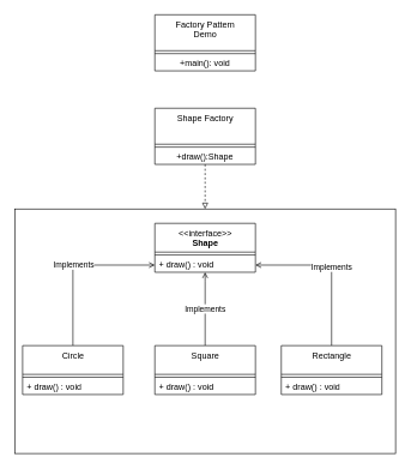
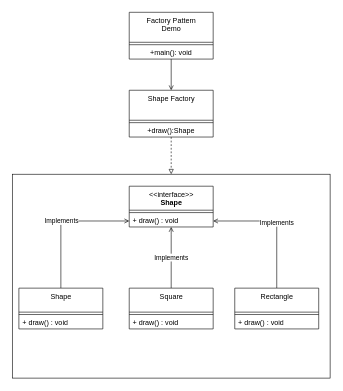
  <mxCell id="0" />
  <mxCell id="1" parent="0" />
+ <mxCell id="2" style="edgeStyle=orthogonalEdgeStyle;rounded=0;orthogonalLoop=1;jettySize=auto;html=1;entryX=0.5;entryY=0;entryDx=0;entryDy=0;endArrow=open;endFill=0;" edge="1" parent="1" source="3" target="7"><mxGeometry relative="1" as="geometry" /></mxCell>
  <mxCell id="3" value="Factory Pattern&lt;br&gt;Demo" style="swimlane;fontStyle=0;align=center;verticalAlign=top;childLayout=stackLayout;horizontal=1;startSize=50;horizontalStack=0;resizeParent=1;resizeParentMax=0;resizeLast=0;collapsible=0;marginBottom=0;html=1;" vertex="1" parent="1"><mxGeometry x="215" y="20" width="140" height="78" as="geometry" /></mxCell>
  <mxCell id="4" value="" style="line;strokeWidth=1;fillColor=none;align=left;verticalAlign=middle;spacingTop=-1;spacingLeft=3;spacingRight=3;rotatable=0;labelPosition=right;points=[];portConstraint=eastwest;" vertex="1" parent="3"><mxGeometry y="50" width="140" height="8" as="geometry" /></mxCell>
  <mxCell id="5" value="+main(): void" style="text;html=1;strokeColor=none;fillColor=none;align=center;verticalAlign=middle;spacingLeft=4;spacingRight=4;overflow=hidden;rotatable=0;points=[[0,0.5],[1,0.5]];portConstraint=eastwest;" vertex="1" parent="3"><mxGeometry y="58" width="140" height="20" as="geometry" /></mxCell>
  <mxCell id="6" style="edgeStyle=orthogonalEdgeStyle;rounded=0;orthogonalLoop=1;jettySize=auto;html=1;dashed=1;endArrow=block;endFill=0;" edge="1" parent="1" source="7" target="10"><mxGeometry relative="1" as="geometry" /></mxCell>
  <mxCell id="7" value="Shape Factory" style="swimlane;fontStyle=0;align=center;verticalAlign=top;childLayout=stackLayout;horizontal=1;startSize=50;horizontalStack=0;resizeParent=1;resizeParentMax=0;resizeLast=0;collapsible=0;marginBottom=0;html=1;" vertex="1" parent="1"><mxGeometry x="215" y="150" width="140" height="78" as="geometry" /></mxCell>
  <mxCell id="8" value="" style="line;strokeWidth=1;fillColor=none;align=left;verticalAlign=middle;spacingTop=-1;spacingLeft=3;spacingRight=3;rotatable=0;labelPosition=right;points=[];portConstraint=eastwest;" vertex="1" parent="7"><mxGeometry y="50" width="140" height="8" as="geometry" /></mxCell>
  <mxCell id="9" value="+draw():Shape" style="text;html=1;strokeColor=none;fillColor=none;align=center;verticalAlign=middle;spacingLeft=4;spacingRight=4;overflow=hidden;rotatable=0;points=[[0,0.5],[1,0.5]];portConstraint=eastwest;" vertex="1" parent="7"><mxGeometry y="58" width="140" height="20" as="geometry" /></mxCell>
  <mxCell id="10" value="" style="rounded=0;whiteSpace=wrap;html=1;" vertex="1" parent="1"><mxGeometry x="20" y="290" width="530" height="340" as="geometry" /></mxCell>
  <mxCell id="11" value="&amp;lt;&amp;lt;interface&amp;gt;&amp;gt;&lt;br&gt;&lt;b&gt;Shape&lt;/b&gt;&lt;br&gt;" style="swimlane;fontStyle=0;align=center;verticalAlign=top;childLayout=stackLayout;horizontal=1;startSize=40;horizontalStack=0;resizeParent=1;resizeParentMax=0;resizeLast=0;collapsible=0;marginBottom=0;html=1;" vertex="1" parent="1"><mxGeometry x="215" y="310" width="140" height="68" as="geometry" /></mxCell>
  <mxCell id="12" value="" style="line;strokeWidth=1;fillColor=none;align=left;verticalAlign=middle;spacingTop=-1;spacingLeft=3;spacingRight=3;rotatable=0;labelPosition=right;points=[];portConstraint=eastwest;" vertex="1" parent="11"><mxGeometry y="40" width="140" height="8" as="geometry" /></mxCell>
  <mxCell id="13" value="+ draw() : void" style="text;html=1;strokeColor=none;fillColor=none;align=left;verticalAlign=middle;spacingLeft=4;spacingRight=4;overflow=hidden;rotatable=0;points=[[0,0.5],[1,0.5]];portConstraint=eastwest;" vertex="1" parent="11"><mxGeometry y="48" width="140" height="20" as="geometry" /></mxCell>
  <mxCell id="14" value="Implements" style="edgeStyle=orthogonalEdgeStyle;rounded=0;orthogonalLoop=1;jettySize=auto;html=1;endArrow=open;endFill=0;" edge="1" parent="1" source="15" target="13"><mxGeometry relative="1" as="geometry" /></mxCell>
- <mxCell id="15" value="Circle" style="swimlane;fontStyle=0;align=center;verticalAlign=top;childLayout=stackLayout;horizontal=1;startSize=40;horizontalStack=0;resizeParent=1;resizeParentMax=0;resizeLast=0;collapsible=0;marginBottom=0;html=1;" vertex="1" parent="1"><mxGeometry x="31" y="480" width="140" height="68" as="geometry" /></mxCell>
+ <mxCell id="15" value="Shape" style="swimlane;fontStyle=0;align=center;verticalAlign=top;childLayout=stackLayout;horizontal=1;startSize=40;horizontalStack=0;resizeParent=1;resizeParentMax=0;resizeLast=0;collapsible=0;marginBottom=0;html=1;" vertex="1" parent="1"><mxGeometry x="31" y="480" width="140" height="68" as="geometry" /></mxCell>
  <mxCell id="16" value="" style="line;strokeWidth=1;fillColor=none;align=left;verticalAlign=middle;spacingTop=-1;spacingLeft=3;spacingRight=3;rotatable=0;labelPosition=right;points=[];portConstraint=eastwest;" vertex="1" parent="15"><mxGeometry y="40" width="140" height="8" as="geometry" /></mxCell>
  <mxCell id="17" value="+ draw() : void" style="text;html=1;strokeColor=none;fillColor=none;align=left;verticalAlign=middle;spacingLeft=4;spacingRight=4;overflow=hidden;rotatable=0;points=[[0,0.5],[1,0.5]];portConstraint=eastwest;" vertex="1" parent="15"><mxGeometry y="48" width="140" height="20" as="geometry" /></mxCell>
  <mxCell id="18" value="Implements" style="edgeStyle=orthogonalEdgeStyle;rounded=0;orthogonalLoop=1;jettySize=auto;html=1;endArrow=open;endFill=0;" edge="1" parent="1" source="19" target="13"><mxGeometry relative="1" as="geometry"><Array as="points"><mxPoint x="285" y="390" /><mxPoint x="285" y="390" /></Array></mxGeometry></mxCell>
  <mxCell id="19" value="Square" style="swimlane;fontStyle=0;align=center;verticalAlign=top;childLayout=stackLayout;horizontal=1;startSize=40;horizontalStack=0;resizeParent=1;resizeParentMax=0;resizeLast=0;collapsible=0;marginBottom=0;html=1;" vertex="1" parent="1"><mxGeometry x="215" y="480" width="140" height="68" as="geometry" /></mxCell>
  <mxCell id="20" value="" style="line;strokeWidth=1;fillColor=none;align=left;verticalAlign=middle;spacingTop=-1;spacingLeft=3;spacingRight=3;rotatable=0;labelPosition=right;points=[];portConstraint=eastwest;" vertex="1" parent="19"><mxGeometry y="40" width="140" height="8" as="geometry" /></mxCell>
  <mxCell id="21" value="+ draw() : void" style="text;html=1;strokeColor=none;fillColor=none;align=left;verticalAlign=middle;spacingLeft=4;spacingRight=4;overflow=hidden;rotatable=0;points=[[0,0.5],[1,0.5]];portConstraint=eastwest;" vertex="1" parent="19"><mxGeometry y="48" width="140" height="20" as="geometry" /></mxCell>
  <mxCell id="22" value="Implements" style="edgeStyle=orthogonalEdgeStyle;rounded=0;orthogonalLoop=1;jettySize=auto;html=1;entryX=1;entryY=0.5;entryDx=0;entryDy=0;endArrow=open;endFill=0;" edge="1" parent="1" source="23" target="13"><mxGeometry relative="1" as="geometry" /></mxCell>
  <mxCell id="23" value="Rectangle" style="swimlane;fontStyle=0;align=center;verticalAlign=top;childLayout=stackLayout;horizontal=1;startSize=40;horizontalStack=0;resizeParent=1;resizeParentMax=0;resizeLast=0;collapsible=0;marginBottom=0;html=1;" vertex="1" parent="1"><mxGeometry x="391" y="480" width="140" height="68" as="geometry" /></mxCell>
  <mxCell id="24" value="" style="line;strokeWidth=1;fillColor=none;align=left;verticalAlign=middle;spacingTop=-1;spacingLeft=3;spacingRight=3;rotatable=0;labelPosition=right;points=[];portConstraint=eastwest;" vertex="1" parent="23"><mxGeometry y="40" width="140" height="8" as="geometry" /></mxCell>
  <mxCell id="25" value="+ draw() : void" style="text;html=1;strokeColor=none;fillColor=none;align=left;verticalAlign=middle;spacingLeft=4;spacingRight=4;overflow=hidden;rotatable=0;points=[[0,0.5],[1,0.5]];portConstraint=eastwest;" vertex="1" parent="23"><mxGeometry y="48" width="140" height="20" as="geometry" /></mxCell>
